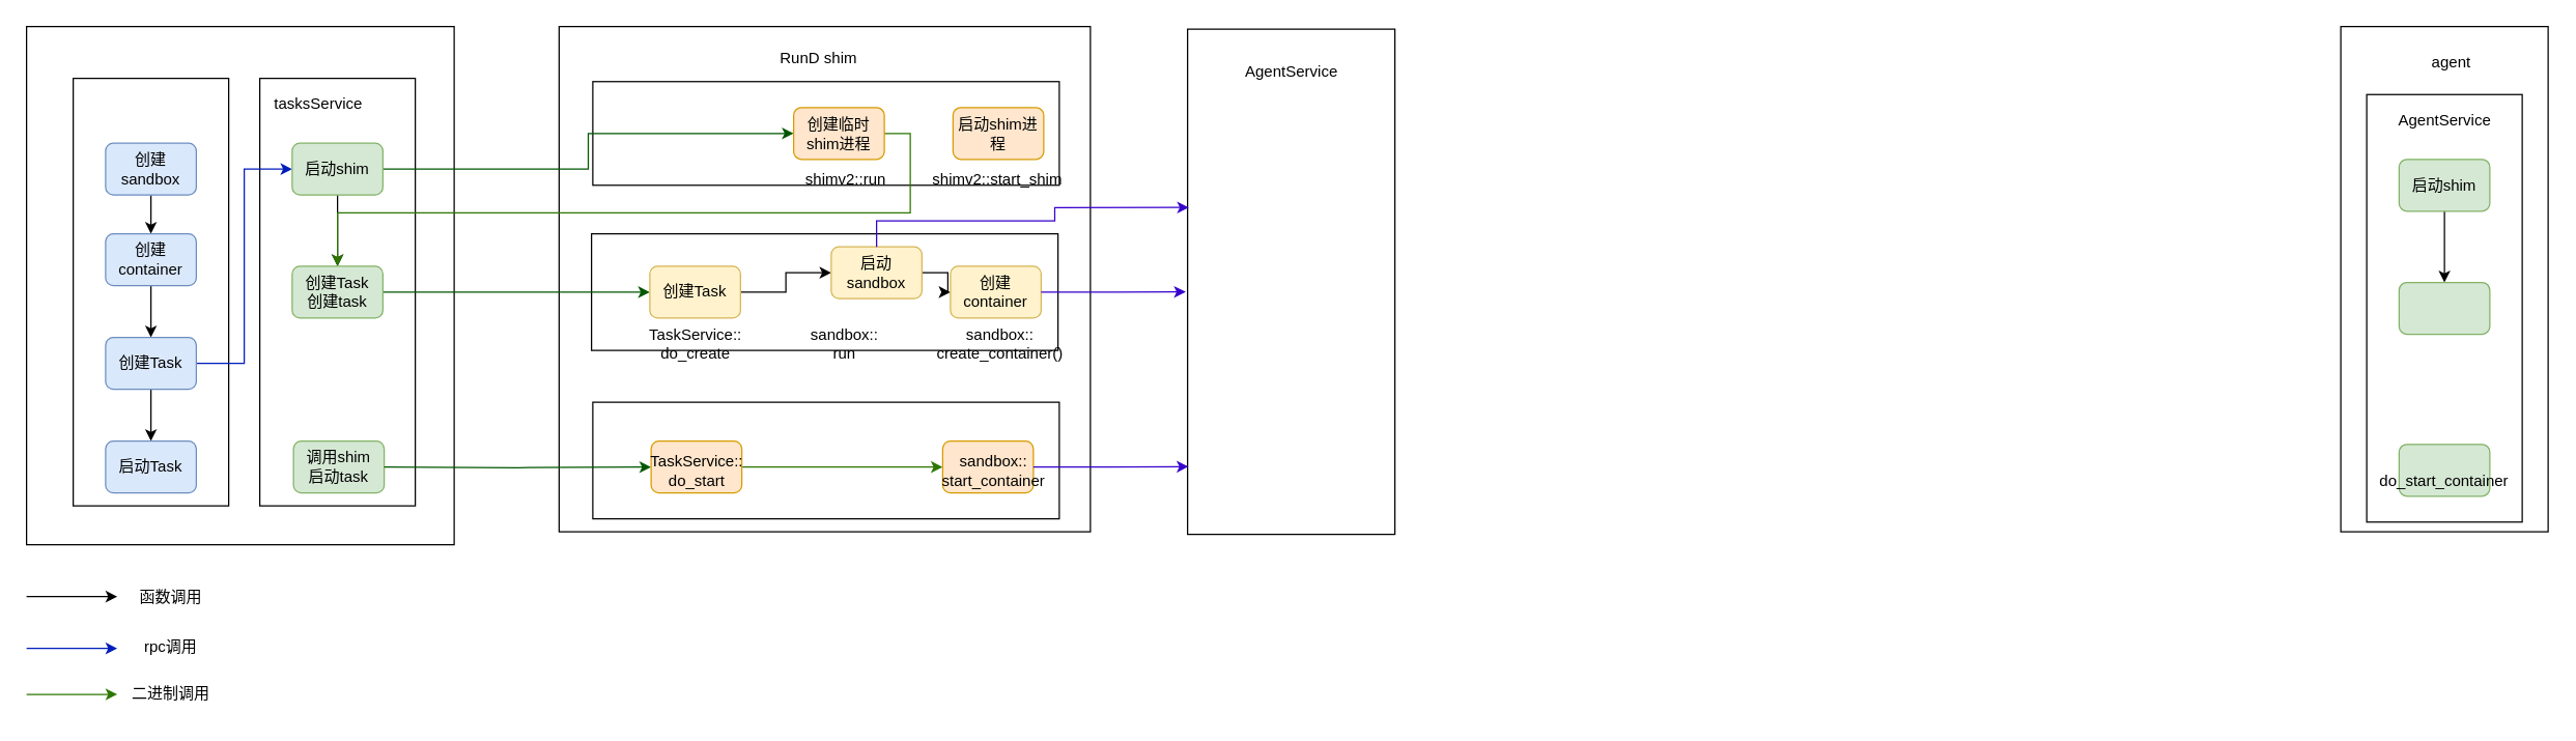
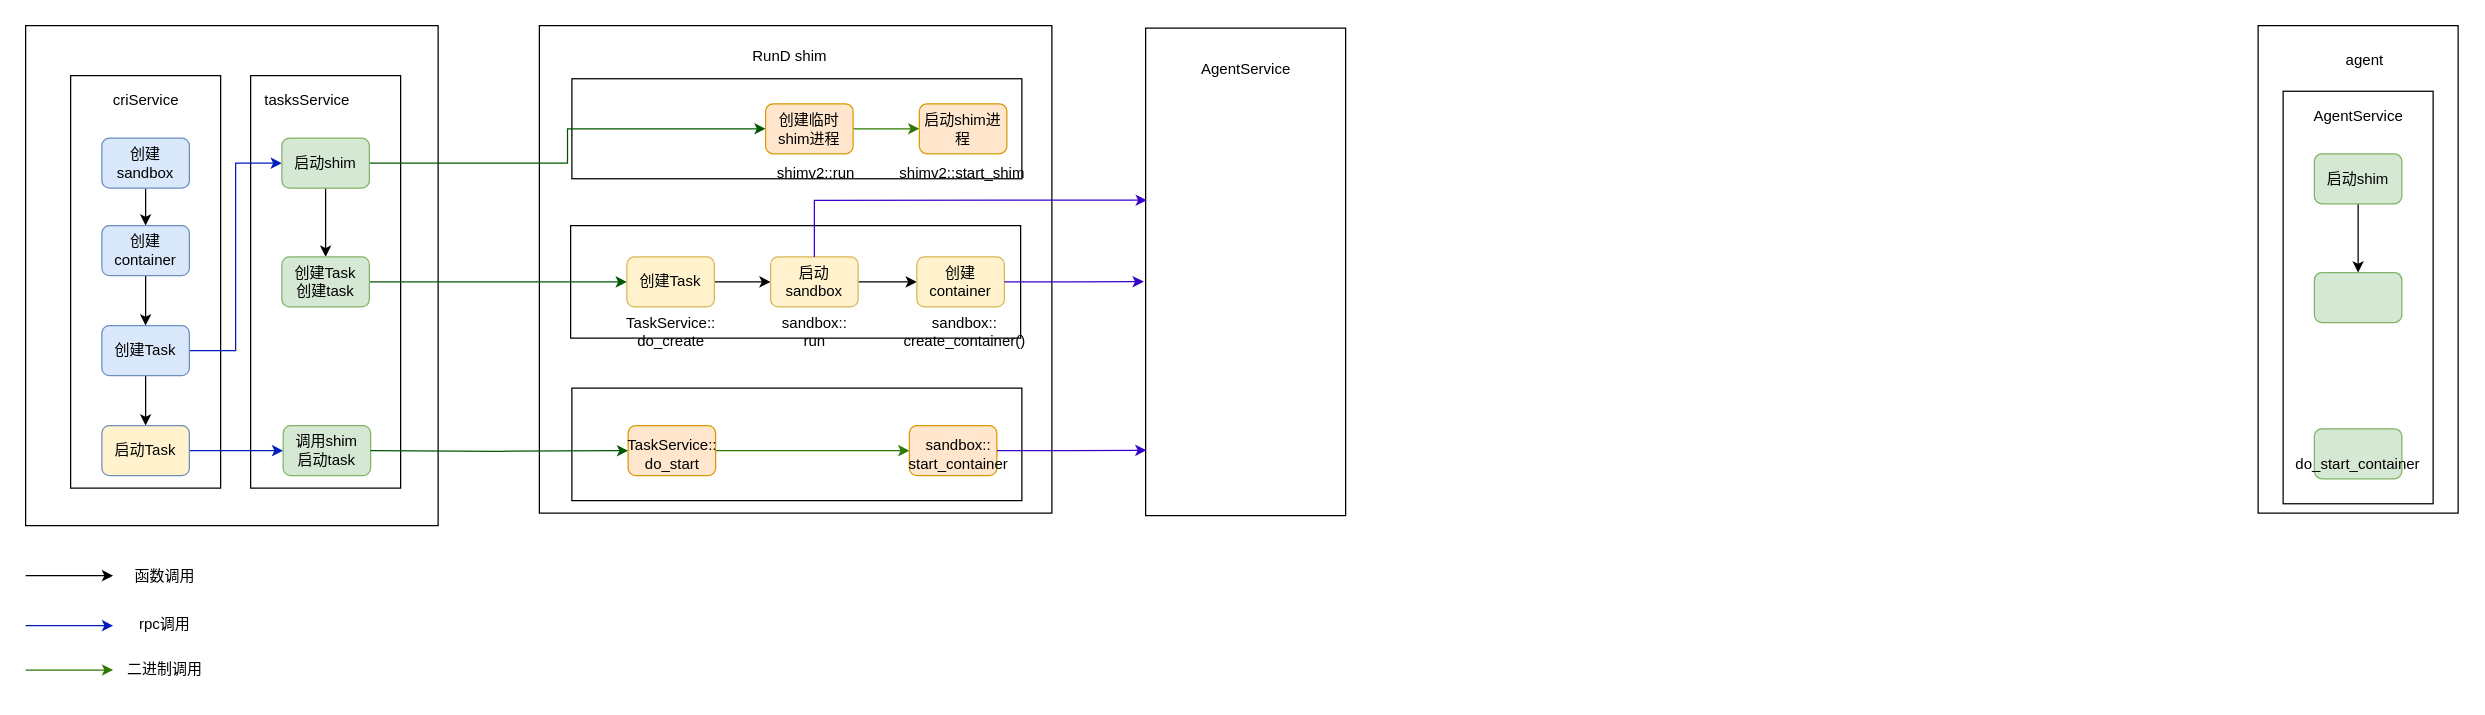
  <mxCell id="0" />
  <mxCell id="1" parent="0" />
  <mxCell id="2" value="" style="rounded=0;whiteSpace=wrap;html=1;" parent="1" vertex="1"><mxGeometry x="431" y="20" width="410" height="390" as="geometry" /></mxCell>
  <mxCell id="3" value="" style="rounded=0;whiteSpace=wrap;html=1;" parent="1" vertex="1"><mxGeometry x="456" y="180" width="360" height="90" as="geometry" /></mxCell>
  <mxCell id="4" value="" style="rounded=0;whiteSpace=wrap;html=1;" parent="1" vertex="1"><mxGeometry x="457" y="62.5" width="360" height="80" as="geometry" /></mxCell>
  <mxCell id="5" value="" style="rounded=0;whiteSpace=wrap;html=1;" parent="1" vertex="1"><mxGeometry x="20" y="20" width="330" height="400" as="geometry" /></mxCell>
  <mxCell id="6" value="" style="rounded=0;whiteSpace=wrap;html=1;" parent="1" vertex="1"><mxGeometry x="56" y="60" width="120" height="330" as="geometry" /></mxCell>
+ <mxCell id="7" value="criService" style="text;html=1;align=center;verticalAlign=middle;resizable=0;points=[];autosize=1;" parent="1" vertex="1"><mxGeometry x="81" y="70" width="70" height="20" as="geometry" /></mxCell>
  <mxCell id="8" value="" style="rounded=0;whiteSpace=wrap;html=1;" parent="1" vertex="1"><mxGeometry x="200" y="60" width="120" height="330" as="geometry" /></mxCell>
  <mxCell id="9" value="tasksService" style="text;html=1;align=center;verticalAlign=middle;resizable=0;points=[];autosize=1;" parent="1" vertex="1"><mxGeometry x="205" y="70" width="80" height="20" as="geometry" /></mxCell>
  <mxCell id="10" style="edgeStyle=orthogonalEdgeStyle;rounded=0;orthogonalLoop=1;jettySize=auto;html=1;exitX=0.5;exitY=1;exitDx=0;exitDy=0;entryX=0.5;entryY=0;entryDx=0;entryDy=0;" parent="1" source="11" target="13" edge="1"><mxGeometry relative="1" as="geometry" /></mxCell>
  <mxCell id="11" value="创建sandbox" style="rounded=1;whiteSpace=wrap;html=1;fillColor=#dae8fc;strokeColor=#6c8ebf;" parent="1" vertex="1"><mxGeometry x="81" y="110" width="70" height="40" as="geometry" /></mxCell>
  <mxCell id="12" style="edgeStyle=orthogonalEdgeStyle;rounded=0;orthogonalLoop=1;jettySize=auto;html=1;exitX=0.5;exitY=1;exitDx=0;exitDy=0;" parent="1" source="13" target="16" edge="1"><mxGeometry relative="1" as="geometry" /></mxCell>
  <mxCell id="13" value="创建container" style="rounded=1;whiteSpace=wrap;html=1;fillColor=#dae8fc;strokeColor=#6c8ebf;" parent="1" vertex="1"><mxGeometry x="81" y="180" width="70" height="40" as="geometry" /></mxCell>
  <mxCell id="14" style="edgeStyle=orthogonalEdgeStyle;rounded=0;orthogonalLoop=1;jettySize=auto;html=1;exitX=0.5;exitY=1;exitDx=0;exitDy=0;entryX=0.5;entryY=0;entryDx=0;entryDy=0;" parent="1" source="16" target="18" edge="1"><mxGeometry relative="1" as="geometry" /></mxCell>
  <mxCell id="15" style="edgeStyle=orthogonalEdgeStyle;rounded=0;orthogonalLoop=1;jettySize=auto;html=1;exitX=1;exitY=0.5;exitDx=0;exitDy=0;entryX=0;entryY=0.5;entryDx=0;entryDy=0;strokeColor=#001DBC;fillColor=#0050ef;" parent="1" source="16" target="21" edge="1"><mxGeometry relative="1" as="geometry" /></mxCell>
  <mxCell id="16" value="创建Task" style="rounded=1;whiteSpace=wrap;html=1;fillColor=#dae8fc;strokeColor=#6c8ebf;" parent="1" vertex="1"><mxGeometry x="81" y="260" width="70" height="40" as="geometry" /></mxCell>
- <mxCell id="18" value="启动Task" style="rounded=1;whiteSpace=wrap;html=1;fillColor=#dae8fc;strokeColor=#6c8ebf;" parent="1" vertex="1"><mxGeometry x="81" y="340" width="70" height="40" as="geometry" /></mxCell>
+ <mxCell id="17" style="edgeStyle=orthogonalEdgeStyle;rounded=0;orthogonalLoop=1;jettySize=auto;html=1;exitX=1;exitY=0.5;exitDx=0;exitDy=0;entryX=0;entryY=0.5;entryDx=0;entryDy=0;strokeColor=#001DBC;fillColor=#0050ef;" parent="1" source="18" target="24" edge="1"><mxGeometry relative="1" as="geometry"><Array as="points"><mxPoint x="186" y="360" /><mxPoint x="186" y="360" /></Array></mxGeometry></mxCell>
+ <mxCell id="18" value="启动Task" style="rounded=1;whiteSpace=wrap;html=1;fillColor=#fff2cc;strokeColor=#6c8ebf;" parent="1" vertex="1"><mxGeometry x="81" y="340" width="70" height="40" as="geometry" /></mxCell>
  <mxCell id="19" style="edgeStyle=orthogonalEdgeStyle;rounded=0;orthogonalLoop=1;jettySize=auto;html=1;exitX=0.5;exitY=1;exitDx=0;exitDy=0;entryX=0.5;entryY=0;entryDx=0;entryDy=0;" parent="1" source="21" target="23" edge="1"><mxGeometry relative="1" as="geometry" /></mxCell>
  <mxCell id="20" style="edgeStyle=orthogonalEdgeStyle;rounded=0;orthogonalLoop=1;jettySize=auto;html=1;exitX=1;exitY=0.5;exitDx=0;exitDy=0;fillColor=#008a00;strokeColor=#005700;" parent="1" source="21" target="27" edge="1"><mxGeometry relative="1" as="geometry" /></mxCell>
  <mxCell id="21" value="启动shim" style="rounded=1;whiteSpace=wrap;html=1;fillColor=#d5e8d4;strokeColor=#82b366;" parent="1" vertex="1"><mxGeometry x="225" y="110" width="70" height="40" as="geometry" /></mxCell>
  <mxCell id="22" style="edgeStyle=orthogonalEdgeStyle;rounded=0;orthogonalLoop=1;jettySize=auto;html=1;exitX=1;exitY=0.5;exitDx=0;exitDy=0;entryX=0;entryY=0.5;entryDx=0;entryDy=0;fillColor=#008a00;strokeColor=#005700;" parent="1" source="23" target="30" edge="1"><mxGeometry relative="1" as="geometry" /></mxCell>
  <mxCell id="23" value="创建Task&lt;br&gt;创建task" style="rounded=1;whiteSpace=wrap;html=1;fillColor=#d5e8d4;strokeColor=#82b366;" parent="1" vertex="1"><mxGeometry x="225" y="205" width="70" height="40" as="geometry" /></mxCell>
  <mxCell id="24" value="调用shim&lt;br&gt;启动task" style="rounded=1;whiteSpace=wrap;html=1;fillColor=#d5e8d4;strokeColor=#82b366;" parent="1" vertex="1"><mxGeometry x="226" y="340" width="70" height="40" as="geometry" /></mxCell>
  <mxCell id="25" value="RunD shim" style="text;html=1;align=center;verticalAlign=middle;resizable=0;points=[];autosize=1;strokeColor=none;fillColor=none;" parent="1" vertex="1"><mxGeometry x="591" y="30" width="80" height="30" as="geometry" /></mxCell>
- <mxCell id="26" style="edgeStyle=orthogonalEdgeStyle;rounded=0;orthogonalLoop=1;jettySize=auto;html=1;exitX=1;exitY=0.5;exitDx=0;exitDy=0;fillColor=#60a917;strokeColor=#2D7600;" parent="1" source="27" target="23" edge="1"><mxGeometry relative="1" as="geometry"><mxPoint x="607" y="102.5" as="targetPoint" /></mxGeometry></mxCell>
+ <mxCell id="26" style="edgeStyle=orthogonalEdgeStyle;rounded=0;orthogonalLoop=1;jettySize=auto;html=1;exitX=1;exitY=0.5;exitDx=0;exitDy=0;entryX=0;entryY=0.5;entryDx=0;entryDy=0;fillColor=#60a917;strokeColor=#2D7600;" parent="1" source="27" target="28" edge="1"><mxGeometry relative="1" as="geometry"><mxPoint x="607" y="102.5" as="targetPoint" /></mxGeometry></mxCell>
  <mxCell id="27" value="创建临时shim进程" style="rounded=1;whiteSpace=wrap;html=1;fillColor=#ffe6cc;strokeColor=#d79b00;" parent="1" vertex="1"><mxGeometry x="612" y="82.5" width="70" height="40" as="geometry" /></mxCell>
  <mxCell id="28" value="启动shim进程" style="rounded=1;whiteSpace=wrap;html=1;fillColor=#ffe6cc;strokeColor=#d79b00;" parent="1" vertex="1"><mxGeometry x="735" y="82.5" width="70" height="40" as="geometry" /></mxCell>
  <mxCell id="29" style="edgeStyle=orthogonalEdgeStyle;rounded=0;orthogonalLoop=1;jettySize=auto;html=1;exitX=1;exitY=0.5;exitDx=0;exitDy=0;entryX=0;entryY=0.5;entryDx=0;entryDy=0;" parent="1" source="30" target="32" edge="1"><mxGeometry relative="1" as="geometry" /></mxCell>
  <mxCell id="30" value="创建Task" style="rounded=1;whiteSpace=wrap;html=1;fillColor=#fff2cc;strokeColor=#d6b656;" parent="1" vertex="1"><mxGeometry x="501" y="205" width="70" height="40" as="geometry" /></mxCell>
  <mxCell id="31" style="edgeStyle=orthogonalEdgeStyle;rounded=0;orthogonalLoop=1;jettySize=auto;html=1;exitX=1;exitY=0.5;exitDx=0;exitDy=0;" parent="1" source="32" target="33" edge="1"><mxGeometry relative="1" as="geometry" /></mxCell>
- <mxCell id="32" value="启动sandbox" style="rounded=1;whiteSpace=wrap;html=1;fillColor=#fff2cc;strokeColor=#d6b656;" parent="1" vertex="1"><mxGeometry x="641" y="190" width="70" height="40" as="geometry" /></mxCell>
+ <mxCell id="32" value="启动sandbox" style="rounded=1;whiteSpace=wrap;html=1;fillColor=#fff2cc;strokeColor=#d6b656;" parent="1" vertex="1"><mxGeometry x="616" y="205" width="70" height="40" as="geometry" /></mxCell>
  <mxCell id="33" value="创建container" style="rounded=1;whiteSpace=wrap;html=1;fillColor=#fff2cc;strokeColor=#d6b656;" parent="1" vertex="1"><mxGeometry x="733" y="205" width="70" height="40" as="geometry" /></mxCell>
  <mxCell id="34" value="" style="endArrow=classic;html=1;rounded=0;" edge="1" parent="1"><mxGeometry width="50" height="50" relative="1" as="geometry"><mxPoint x="20" y="460" as="sourcePoint" /><mxPoint x="90" y="460" as="targetPoint" /></mxGeometry></mxCell>
  <mxCell id="35" value="函数调用" style="text;html=1;align=center;verticalAlign=middle;resizable=0;points=[];autosize=1;strokeColor=none;fillColor=none;" vertex="1" parent="1"><mxGeometry x="96" y="446" width="70" height="30" as="geometry" /></mxCell>
  <mxCell id="36" value="" style="endArrow=classic;html=1;rounded=0;fillColor=#0050ef;strokeColor=#001DBC;" edge="1" parent="1"><mxGeometry width="50" height="50" relative="1" as="geometry"><mxPoint x="20" y="500" as="sourcePoint" /><mxPoint x="90" y="500" as="targetPoint" /></mxGeometry></mxCell>
  <mxCell id="37" value="rpc调用" style="text;html=1;align=center;verticalAlign=middle;resizable=0;points=[];autosize=1;strokeColor=none;fillColor=none;" vertex="1" parent="1"><mxGeometry x="101" y="484" width="60" height="30" as="geometry" /></mxCell>
  <mxCell id="38" value="" style="endArrow=classic;html=1;rounded=0;fillColor=#60a917;strokeColor=#2D7600;" edge="1" parent="1"><mxGeometry width="50" height="50" relative="1" as="geometry"><mxPoint x="20" y="535.5" as="sourcePoint" /><mxPoint x="90" y="535.5" as="targetPoint" /></mxGeometry></mxCell>
  <mxCell id="39" value="二进制调用" style="text;html=1;align=center;verticalAlign=middle;resizable=0;points=[];autosize=1;strokeColor=none;fillColor=none;" vertex="1" parent="1"><mxGeometry x="91" y="519.5" width="80" height="30" as="geometry" /></mxCell>
  <mxCell id="40" value="shimv2::run" style="text;html=1;align=center;verticalAlign=middle;resizable=0;points=[];autosize=1;strokeColor=none;fillColor=none;" vertex="1" parent="1"><mxGeometry x="607" y="122.5" width="90" height="30" as="geometry" /></mxCell>
  <mxCell id="41" value="shimv2::start_shim" style="text;html=1;align=center;verticalAlign=middle;resizable=0;points=[];autosize=1;strokeColor=none;fillColor=none;" vertex="1" parent="1"><mxGeometry x="709" y="122.5" width="120" height="30" as="geometry" /></mxCell>
  <mxCell id="42" value="TaskService::&lt;div&gt;do_create&lt;/div&gt;" style="text;html=1;align=center;verticalAlign=middle;resizable=0;points=[];autosize=1;strokeColor=none;fillColor=none;" vertex="1" parent="1"><mxGeometry x="491" y="245" width="90" height="40" as="geometry" /></mxCell>
  <mxCell id="43" value="sandbox::&lt;div&gt;run&lt;/div&gt;" style="text;html=1;align=center;verticalAlign=middle;resizable=0;points=[];autosize=1;strokeColor=none;fillColor=none;" vertex="1" parent="1"><mxGeometry x="611" y="245" width="80" height="40" as="geometry" /></mxCell>
  <mxCell id="44" value="sandbox::&lt;div&gt;create_container()&lt;/div&gt;" style="text;html=1;align=center;verticalAlign=middle;resizable=0;points=[];autosize=1;strokeColor=none;fillColor=none;" vertex="1" parent="1"><mxGeometry x="711" y="245" width="120" height="40" as="geometry" /></mxCell>
  <mxCell id="45" value="" style="rounded=0;whiteSpace=wrap;html=1;" vertex="1" parent="1"><mxGeometry x="457" y="310" width="360" height="90" as="geometry" /></mxCell>
  <mxCell id="46" style="edgeStyle=orthogonalEdgeStyle;rounded=0;orthogonalLoop=1;jettySize=auto;html=1;exitX=1;exitY=0.5;exitDx=0;exitDy=0;fillColor=#008a00;strokeColor=#005700;" edge="1" parent="1" target="48"><mxGeometry relative="1" as="geometry"><mxPoint x="296" y="360" as="sourcePoint" /></mxGeometry></mxCell>
  <mxCell id="47" style="edgeStyle=orthogonalEdgeStyle;rounded=0;orthogonalLoop=1;jettySize=auto;html=1;exitX=1;exitY=0.5;exitDx=0;exitDy=0;entryX=0;entryY=0.5;entryDx=0;entryDy=0;fillColor=#60a917;strokeColor=#2D7600;" edge="1" parent="1" source="48" target="49"><mxGeometry relative="1" as="geometry"><mxPoint x="607" y="360" as="targetPoint" /></mxGeometry></mxCell>
  <mxCell id="48" value="" style="rounded=1;whiteSpace=wrap;html=1;fillColor=#ffe6cc;strokeColor=#d79b00;" vertex="1" parent="1"><mxGeometry x="502" y="340" width="70" height="40" as="geometry" /></mxCell>
  <mxCell id="49" value="" style="rounded=1;whiteSpace=wrap;html=1;fillColor=#ffe6cc;strokeColor=#d79b00;" vertex="1" parent="1"><mxGeometry x="727" y="340" width="70" height="40" as="geometry" /></mxCell>
  <mxCell id="50" value="TaskService::&lt;div&gt;do_start&lt;/div&gt;" style="text;html=1;align=center;verticalAlign=middle;resizable=0;points=[];autosize=1;strokeColor=none;fillColor=none;" vertex="1" parent="1"><mxGeometry x="492" y="342.5" width="90" height="40" as="geometry" /></mxCell>
  <mxCell id="51" value="sandbox::&lt;div&gt;start_container&lt;/div&gt;" style="text;html=1;align=center;verticalAlign=middle;resizable=0;points=[];autosize=1;strokeColor=none;fillColor=none;" vertex="1" parent="1"><mxGeometry x="716" y="342.5" width="100" height="40" as="geometry" /></mxCell>
  <mxCell id="52" value="" style="rounded=0;whiteSpace=wrap;html=1;" vertex="1" parent="1"><mxGeometry x="1806" y="20" width="160" height="390" as="geometry" /></mxCell>
  <mxCell id="53" value="agent" style="text;html=1;align=center;verticalAlign=middle;resizable=0;points=[];autosize=1;strokeColor=none;fillColor=none;" vertex="1" parent="1"><mxGeometry x="1866" y="32.5" width="50" height="30" as="geometry" /></mxCell>
  <mxCell id="54" value="" style="rounded=0;whiteSpace=wrap;html=1;" vertex="1" parent="1"><mxGeometry x="1826" y="72.5" width="120" height="330" as="geometry" /></mxCell>
  <mxCell id="55" value="AgentService" style="text;html=1;align=center;verticalAlign=middle;resizable=0;points=[];autosize=1;" vertex="1" parent="1"><mxGeometry x="1841" y="77.5" width="90" height="30" as="geometry" /></mxCell>
  <mxCell id="56" style="edgeStyle=orthogonalEdgeStyle;rounded=0;orthogonalLoop=1;jettySize=auto;html=1;exitX=0.5;exitY=1;exitDx=0;exitDy=0;entryX=0.5;entryY=0;entryDx=0;entryDy=0;" edge="1" parent="1" source="57" target="58"><mxGeometry relative="1" as="geometry" /></mxCell>
  <mxCell id="57" value="启动shim" style="rounded=1;whiteSpace=wrap;html=1;fillColor=#d5e8d4;strokeColor=#82b366;" vertex="1" parent="1"><mxGeometry x="1851" y="122.5" width="70" height="40" as="geometry" /></mxCell>
  <mxCell id="58" value="" style="rounded=1;whiteSpace=wrap;html=1;fillColor=#d5e8d4;strokeColor=#82b366;" vertex="1" parent="1"><mxGeometry x="1851" y="217.5" width="70" height="40" as="geometry" /></mxCell>
  <mxCell id="59" value="&lt;br class=&quot;Apple-interchange-newline&quot;&gt;do_start_container&lt;div&gt;&lt;/div&gt;" style="rounded=1;whiteSpace=wrap;html=1;fillColor=#d5e8d4;strokeColor=#82b366;" vertex="1" parent="1"><mxGeometry x="1851" y="342.5" width="70" height="40" as="geometry" /></mxCell>
  <mxCell id="60" value="" style="rounded=0;whiteSpace=wrap;html=1;" vertex="1" parent="1"><mxGeometry x="916" y="22" width="160" height="390" as="geometry" /></mxCell>
  <mxCell id="61" value="AgentService" style="text;html=1;align=center;verticalAlign=middle;resizable=0;points=[];autosize=1;strokeColor=none;fillColor=none;" vertex="1" parent="1"><mxGeometry x="951" y="40" width="90" height="30" as="geometry" /></mxCell>
  <mxCell id="62" style="edgeStyle=orthogonalEdgeStyle;rounded=0;orthogonalLoop=1;jettySize=auto;html=1;exitX=1;exitY=0.5;exitDx=0;exitDy=0;entryX=-0.009;entryY=0.52;entryDx=0;entryDy=0;entryPerimeter=0;fillColor=#6a00ff;strokeColor=#3700CC;" edge="1" parent="1" source="33" target="60"><mxGeometry relative="1" as="geometry" /></mxCell>
  <mxCell id="63" style="edgeStyle=orthogonalEdgeStyle;rounded=0;orthogonalLoop=1;jettySize=auto;html=1;exitX=1;exitY=0.5;exitDx=0;exitDy=0;entryX=0.004;entryY=0.866;entryDx=0;entryDy=0;entryPerimeter=0;fillColor=#6a00ff;strokeColor=#3700CC;" edge="1" parent="1" source="49" target="60"><mxGeometry relative="1" as="geometry" /></mxCell>
  <mxCell id="64" style="edgeStyle=orthogonalEdgeStyle;rounded=0;orthogonalLoop=1;jettySize=auto;html=1;exitX=0.5;exitY=0;exitDx=0;exitDy=0;entryX=0.006;entryY=0.353;entryDx=0;entryDy=0;entryPerimeter=0;fillColor=#6a00ff;strokeColor=#3700CC;" edge="1" parent="1" source="32" target="60"><mxGeometry relative="1" as="geometry" /></mxCell>
